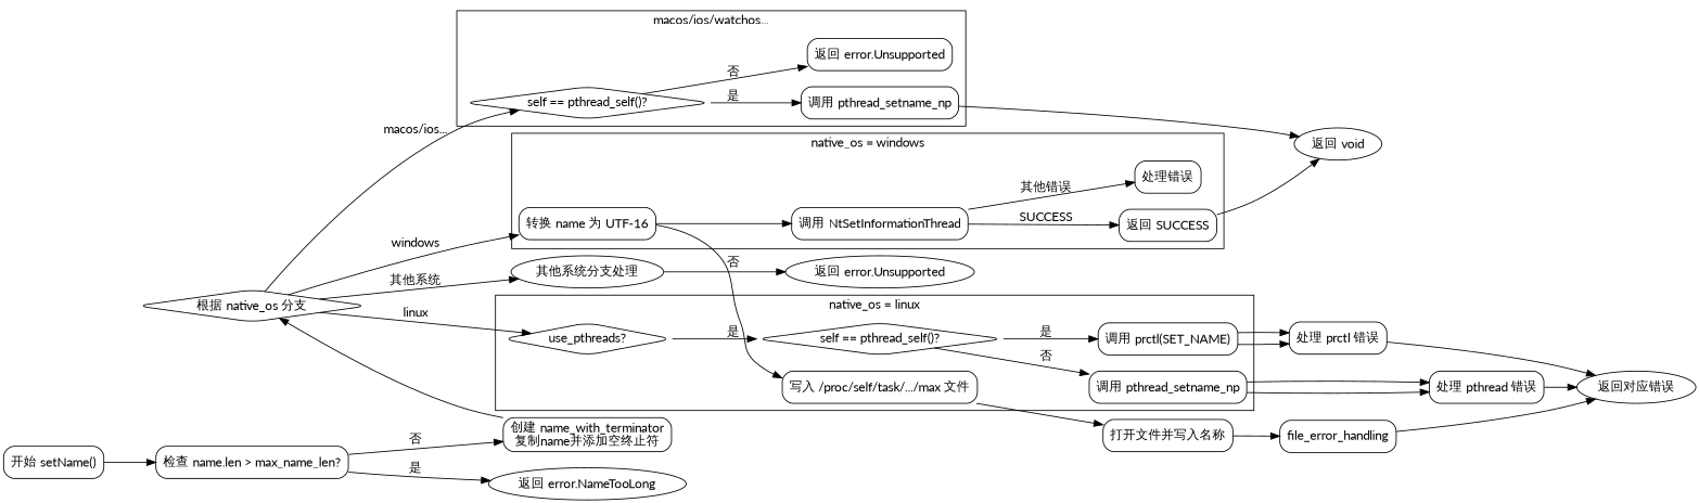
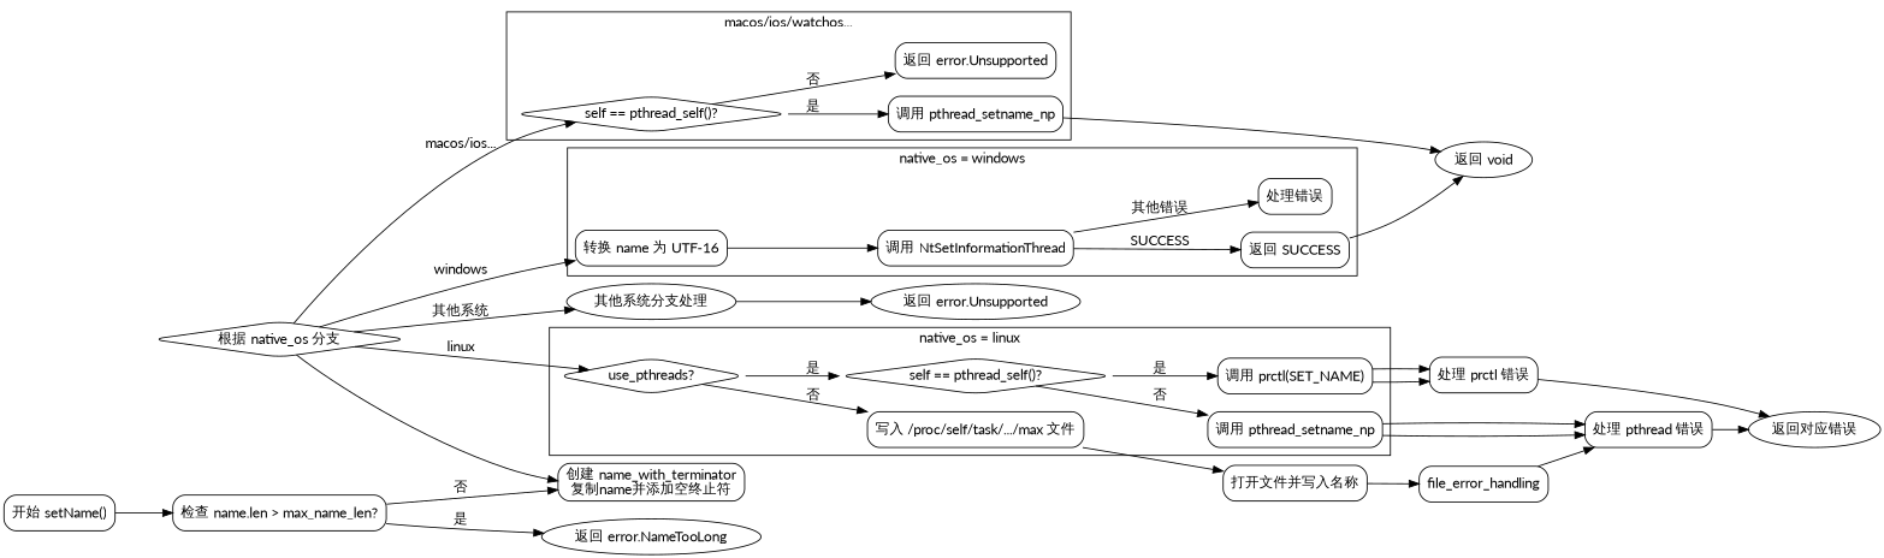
  digraph {
    fontname=Lato
    rankdir=LR
    node [fontname=Lato shape=rectangle style=rounded]
    edge [fontname=Lato]
    n1 [label="use_pthreads?" shape=diamond]
    n2 [label="self == pthread_self()?" shape=diamond]
    n3 [label="调用 prctl(SET_NAME)"]
    n4 [label="调用 pthread_setname_np"]
    n5 [label="写入 /proc/self/task/.../max 文件"]
    n6 [label="转换 name 为 UTF-16"]
    n7 [label="调用 NtSetInformationThread"]
    n8 [label="返回 SUCCESS"]
    n9 [label="处理错误"]
    n10 [label="self == pthread_self()?" shape=diamond]
    n11 [label="调用 pthread_setname_np"]
    n12 [label="返回 error.Unsupported"]
    n13 [label="处理 prctl 错误"]
    n14 [label="处理 pthread 错误"]
    n15 [label="打开文件并写入名称"]
    n16 [label="返回 void" shape=ellipse]
    n17 [label="开始 setName()"]
    n18 [label="检查 name.len > max_name_len?"]
    n19 [label="返回 error.NameTooLong" shape=ellipse]
    n20 [label="创建 name_with_terminator\n复制name并添加空终止符"]
    n21 [label="根据 native_os 分支" shape=diamond]
    n22 [label="其他系统分支处理" shape=ellipse]
    n23 [label="返回 error.Unsupported" shape=ellipse]
    n24 [label="返回对应错误" shape=ellipse]
    file_error_handling
    subgraph cluster_1 {
      label="native_os = linux"
      n1
      n2
      n3
      n4
      n5
    }
    subgraph cluster_2 {
      label="native_os = windows"
      n6
      n7
      n8
      n9
    }
    subgraph cluster_3 {
      label="macos/ios/watchos..."
      n10
      n11
      n12
    }
    n1 -> n2 [label="是"]
-   n6 -> n5 [label="否"]
+   n1 -> n5 [label="否"]
    n2 -> n3 [label="是"]
    n2 -> n4 [label="否"]
    n3 -> n13
    n3 -> n13
    n4 -> n14
    n4 -> n14
    n5 -> n15
    n6 -> n7
    n7 -> n8 [label=SUCCESS]
    n7 -> n9 [label="其他错误"]
    n8 -> n16
    n10 -> n11 [label="是"]
    n10 -> n12 [label="否"]
    n11 -> n16
    n13 -> n24
    n14 -> n24
    n15 -> file_error_handling
    n17 -> n18
    n18 -> n19 [label="是"]
    n18 -> n20 [label="否"]
-   n20 -> n21
+   n21 -> n20
    n21 -> n1 [label=linux]
    n21 -> n6 [label=windows]
    n21 -> n10 [label="macos/ios..."]
    n21 -> n22 [label="其他系统"]
    n22 -> n23
-   file_error_handling -> n24
+   file_error_handling -> n14
  }
